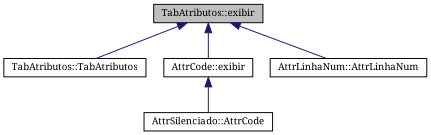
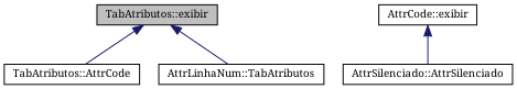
  digraph {
    fontname="Noto Serif"
    rankdir=TB
    node [color=black fillcolor=white fontname="Noto Serif" fontsize=10 shape=record style=filled]
    edge [color=midnightblue dir=back fontname="Noto Serif" fontsize=10 labelfontname=Helvetica labelfontsize=10 style=solid]
    n1 [fillcolor=grey75 fontcolor=black height=0.2 label="TabAtributos::exibir" width=0.4]
-   n2 [height=0.2 label="TabAtributos::TabAtributos" width=0.4]
+   n2 [height=0.2 label="TabAtributos::AttrCode" width=0.4]
    n3 [height=0.2 label="AttrCode::exibir" width=0.4]
-   n4 [height=0.2 label="AttrLinhaNum::AttrLinhaNum" width=0.4]
-   n5 [height=0.2 label="AttrSilenciado::AttrCode" width=0.4]
+   n4 [height=0.2 label="AttrLinhaNum::TabAtributos" width=0.4]
+   n5 [height=0.2 label="AttrSilenciado::AttrSilenciado" width=0.4]
    n1 -> n2
-   n1 -> n3
    n1 -> n4
    n3 -> n5
  }
